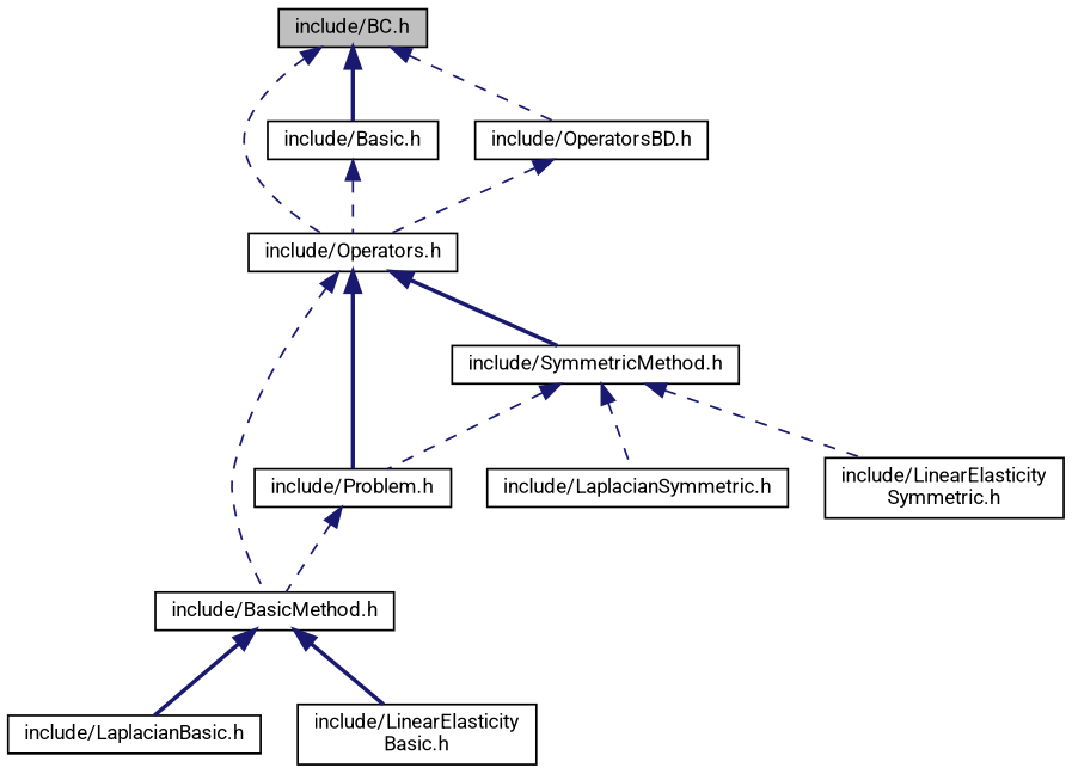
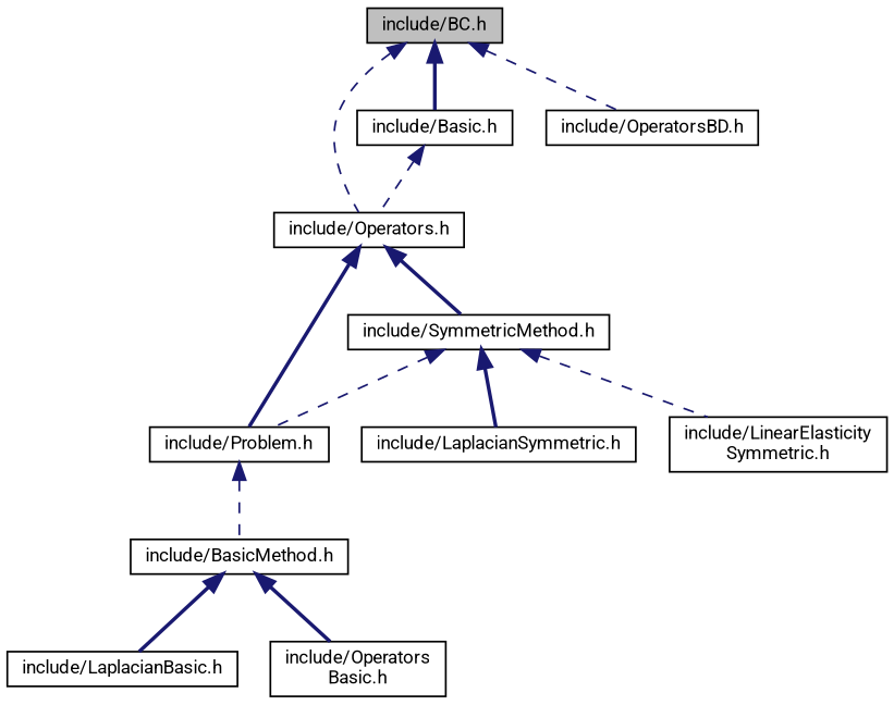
  digraph {
    fontname=Roboto
    node [color=black fillcolor=white fontname=Roboto fontsize=10 shape=record style=filled]
    edge [color=midnightblue dir=back fontname=Roboto fontsize=10 labelfontname=Helvetica labelfontsize=10 style=dashed]
    n1 [fillcolor=grey75 fontcolor=black height=0.2 label="include/BC.h" width=0.4]
    n2 [height=0.2 label="include/Operators.h" width=0.4]
    n3 [height=0.2 label="include/Basic.h" width=0.4]
    n4 [height=0.2 label="include/OperatorsBD.h" width=0.4]
    n5 [height=0.2 label="include/BasicMethod.h" width=0.4]
    n6 [height=0.2 label="include/Problem.h" width=0.4]
    n7 [height=0.2 label="include/SymmetricMethod.h" width=0.4]
    n8 [height=0.2 label="include/LaplacianBasic.h" width=0.4]
-   n9 [height=0.2 label="include/LinearElasticity\lBasic.h" width=0.4]
+   n9 [height=0.2 label="include/Operators\lBasic.h" width=0.4]
    n10 [height=0.2 label="include/LaplacianSymmetric.h" width=0.4]
    n11 [height=0.2 label="include/LinearElasticity\lSymmetric.h" width=0.4]
    n1 -> n2
    n1 -> n3 [style=bold]
    n1 -> n4
-   n2 -> n5
    n2 -> n6 [style=bold]
    n2 -> n7 [style=bold]
    n3 -> n2
-   n4 -> n2
    n5 -> n8 [style=bold]
    n5 -> n9 [style=bold]
    n6 -> n5
    n7 -> n6
-   n7 -> n10
+   n7 -> n10 [style=bold]
    n7 -> n11
  }
